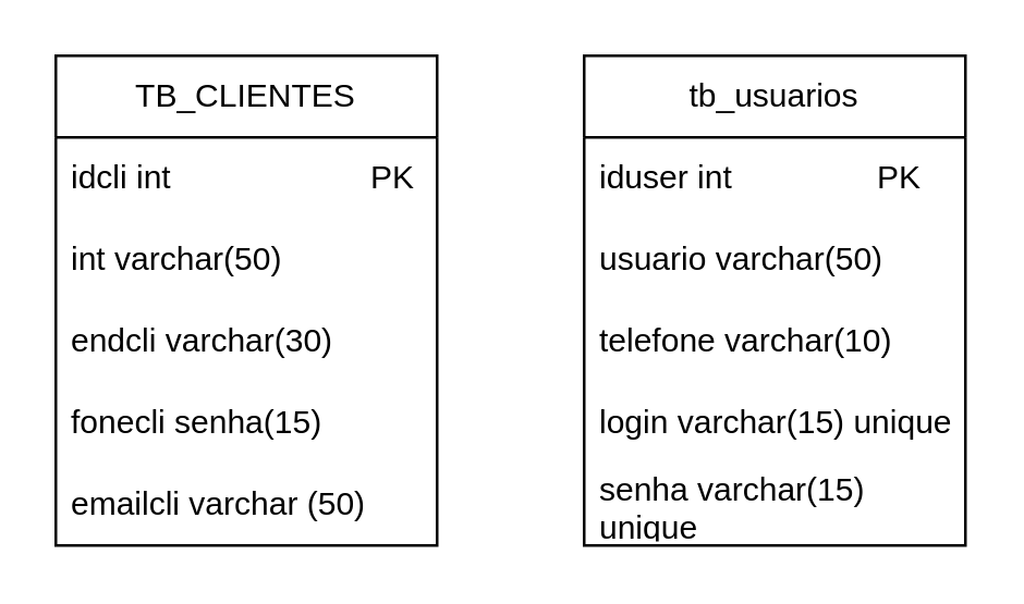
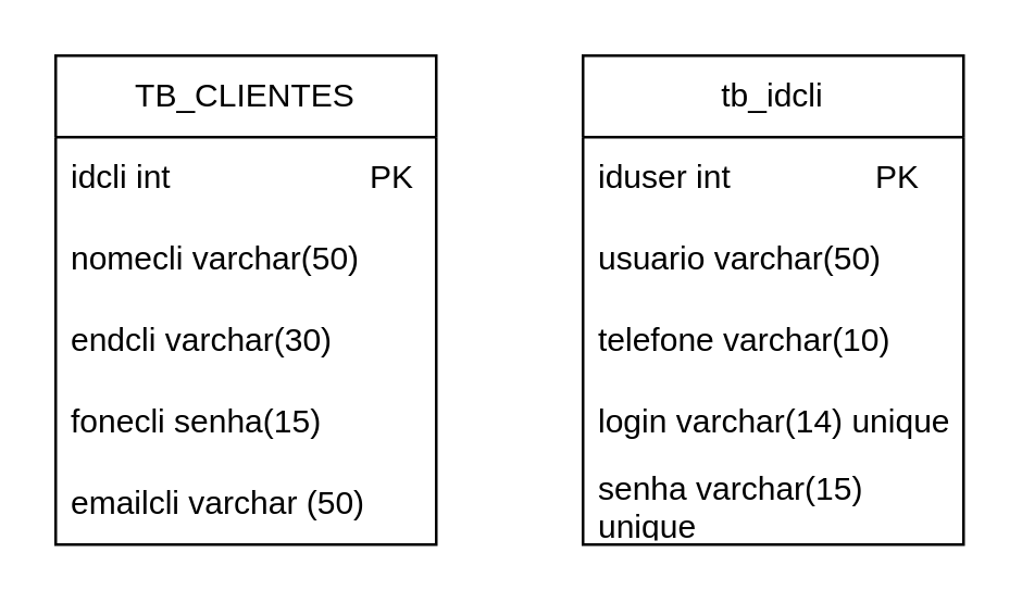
  <mxCell id="0" />
  <mxCell id="1" parent="0" />
- <mxCell id="2" value="tb_usuarios" style="swimlane;fontStyle=0;childLayout=stackLayout;horizontal=1;startSize=30;horizontalStack=0;resizeParent=1;resizeParentMax=0;resizeLast=0;collapsible=1;marginBottom=0;whiteSpace=wrap;html=1;" parent="1" vertex="1"><mxGeometry x="214" y="20" width="140" height="180" as="geometry" /></mxCell>
+ <mxCell id="2" value="tb_idcli" style="swimlane;fontStyle=0;childLayout=stackLayout;horizontal=1;startSize=30;horizontalStack=0;resizeParent=1;resizeParentMax=0;resizeLast=0;collapsible=1;marginBottom=0;whiteSpace=wrap;html=1;" parent="1" vertex="1"><mxGeometry x="214" y="20" width="140" height="180" as="geometry" /></mxCell>
  <mxCell id="3" value="iduser int&amp;nbsp; &amp;nbsp; &amp;nbsp; &amp;nbsp; &amp;nbsp; &amp;nbsp; &amp;nbsp; &amp;nbsp; PK" style="text;strokeColor=none;fillColor=none;align=left;verticalAlign=middle;spacingLeft=4;spacingRight=4;overflow=hidden;points=[[0,0.5],[1,0.5]];portConstraint=eastwest;rotatable=0;whiteSpace=wrap;html=1;" parent="2" vertex="1"><mxGeometry y="30" width="140" height="30" as="geometry" /></mxCell>
  <mxCell id="4" value="usuario varchar(50)" style="text;strokeColor=none;fillColor=none;align=left;verticalAlign=middle;spacingLeft=4;spacingRight=4;overflow=hidden;points=[[0,0.5],[1,0.5]];portConstraint=eastwest;rotatable=0;whiteSpace=wrap;html=1;" parent="2" vertex="1"><mxGeometry y="60" width="140" height="30" as="geometry" /></mxCell>
  <mxCell id="5" value="telefone varchar(10)" style="text;strokeColor=none;fillColor=none;align=left;verticalAlign=middle;spacingLeft=4;spacingRight=4;overflow=hidden;points=[[0,0.5],[1,0.5]];portConstraint=eastwest;rotatable=0;whiteSpace=wrap;html=1;" parent="2" vertex="1"><mxGeometry y="90" width="140" height="30" as="geometry" /></mxCell>
- <mxCell id="6" value="login varchar(15) unique" style="text;strokeColor=none;fillColor=none;align=left;verticalAlign=middle;spacingLeft=4;spacingRight=4;overflow=hidden;points=[[0,0.5],[1,0.5]];portConstraint=eastwest;rotatable=0;whiteSpace=wrap;html=1;" parent="2" vertex="1"><mxGeometry y="120" width="140" height="30" as="geometry" /></mxCell>
+ <mxCell id="6" value="login varchar(14) unique" style="text;strokeColor=none;fillColor=none;align=left;verticalAlign=middle;spacingLeft=4;spacingRight=4;overflow=hidden;points=[[0,0.5],[1,0.5]];portConstraint=eastwest;rotatable=0;whiteSpace=wrap;html=1;" parent="2" vertex="1"><mxGeometry y="120" width="140" height="30" as="geometry" /></mxCell>
  <mxCell id="7" value="senha varchar(15) unique" style="text;strokeColor=none;fillColor=none;align=left;verticalAlign=middle;spacingLeft=4;spacingRight=4;overflow=hidden;points=[[0,0.5],[1,0.5]];portConstraint=eastwest;rotatable=0;whiteSpace=wrap;html=1;" parent="2" vertex="1"><mxGeometry y="150" width="140" height="30" as="geometry" /></mxCell>
  <mxCell id="8" value="TB_CLIENTES" style="swimlane;fontStyle=0;childLayout=stackLayout;horizontal=1;startSize=30;horizontalStack=0;resizeParent=1;resizeParentMax=0;resizeLast=0;collapsible=1;marginBottom=0;whiteSpace=wrap;html=1;" vertex="1" parent="1"><mxGeometry x="20" y="20" width="140" height="180" as="geometry" /></mxCell>
  <mxCell id="9" value="idcli int&amp;nbsp; &amp;nbsp; &amp;nbsp; &amp;nbsp; &amp;nbsp; &amp;nbsp; &amp;nbsp; &amp;nbsp; &amp;nbsp; &amp;nbsp; &amp;nbsp; PK" style="text;strokeColor=none;fillColor=none;align=left;verticalAlign=middle;spacingLeft=4;spacingRight=4;overflow=hidden;points=[[0,0.5],[1,0.5]];portConstraint=eastwest;rotatable=0;whiteSpace=wrap;html=1;" vertex="1" parent="8"><mxGeometry y="30" width="140" height="30" as="geometry" /></mxCell>
- <mxCell id="10" value="int varchar(50)" style="text;strokeColor=none;fillColor=none;align=left;verticalAlign=middle;spacingLeft=4;spacingRight=4;overflow=hidden;points=[[0,0.5],[1,0.5]];portConstraint=eastwest;rotatable=0;whiteSpace=wrap;html=1;" vertex="1" parent="8"><mxGeometry y="60" width="140" height="30" as="geometry" /></mxCell>
+ <mxCell id="10" value="nomecli varchar(50)" style="text;strokeColor=none;fillColor=none;align=left;verticalAlign=middle;spacingLeft=4;spacingRight=4;overflow=hidden;points=[[0,0.5],[1,0.5]];portConstraint=eastwest;rotatable=0;whiteSpace=wrap;html=1;" vertex="1" parent="8"><mxGeometry y="60" width="140" height="30" as="geometry" /></mxCell>
  <mxCell id="11" value="endcli varchar(30)" style="text;strokeColor=none;fillColor=none;align=left;verticalAlign=middle;spacingLeft=4;spacingRight=4;overflow=hidden;points=[[0,0.5],[1,0.5]];portConstraint=eastwest;rotatable=0;whiteSpace=wrap;html=1;" vertex="1" parent="8"><mxGeometry y="90" width="140" height="30" as="geometry" /></mxCell>
  <mxCell id="12" value="fonecli senha(15)&amp;nbsp;" style="text;strokeColor=none;fillColor=none;align=left;verticalAlign=middle;spacingLeft=4;spacingRight=4;overflow=hidden;points=[[0,0.5],[1,0.5]];portConstraint=eastwest;rotatable=0;whiteSpace=wrap;html=1;" vertex="1" parent="8"><mxGeometry y="120" width="140" height="30" as="geometry" /></mxCell>
  <mxCell id="13" value="emailcli varchar (50)" style="text;strokeColor=none;fillColor=none;align=left;verticalAlign=middle;spacingLeft=4;spacingRight=4;overflow=hidden;points=[[0,0.5],[1,0.5]];portConstraint=eastwest;rotatable=0;whiteSpace=wrap;html=1;" vertex="1" parent="8"><mxGeometry y="150" width="140" height="30" as="geometry" /></mxCell>
